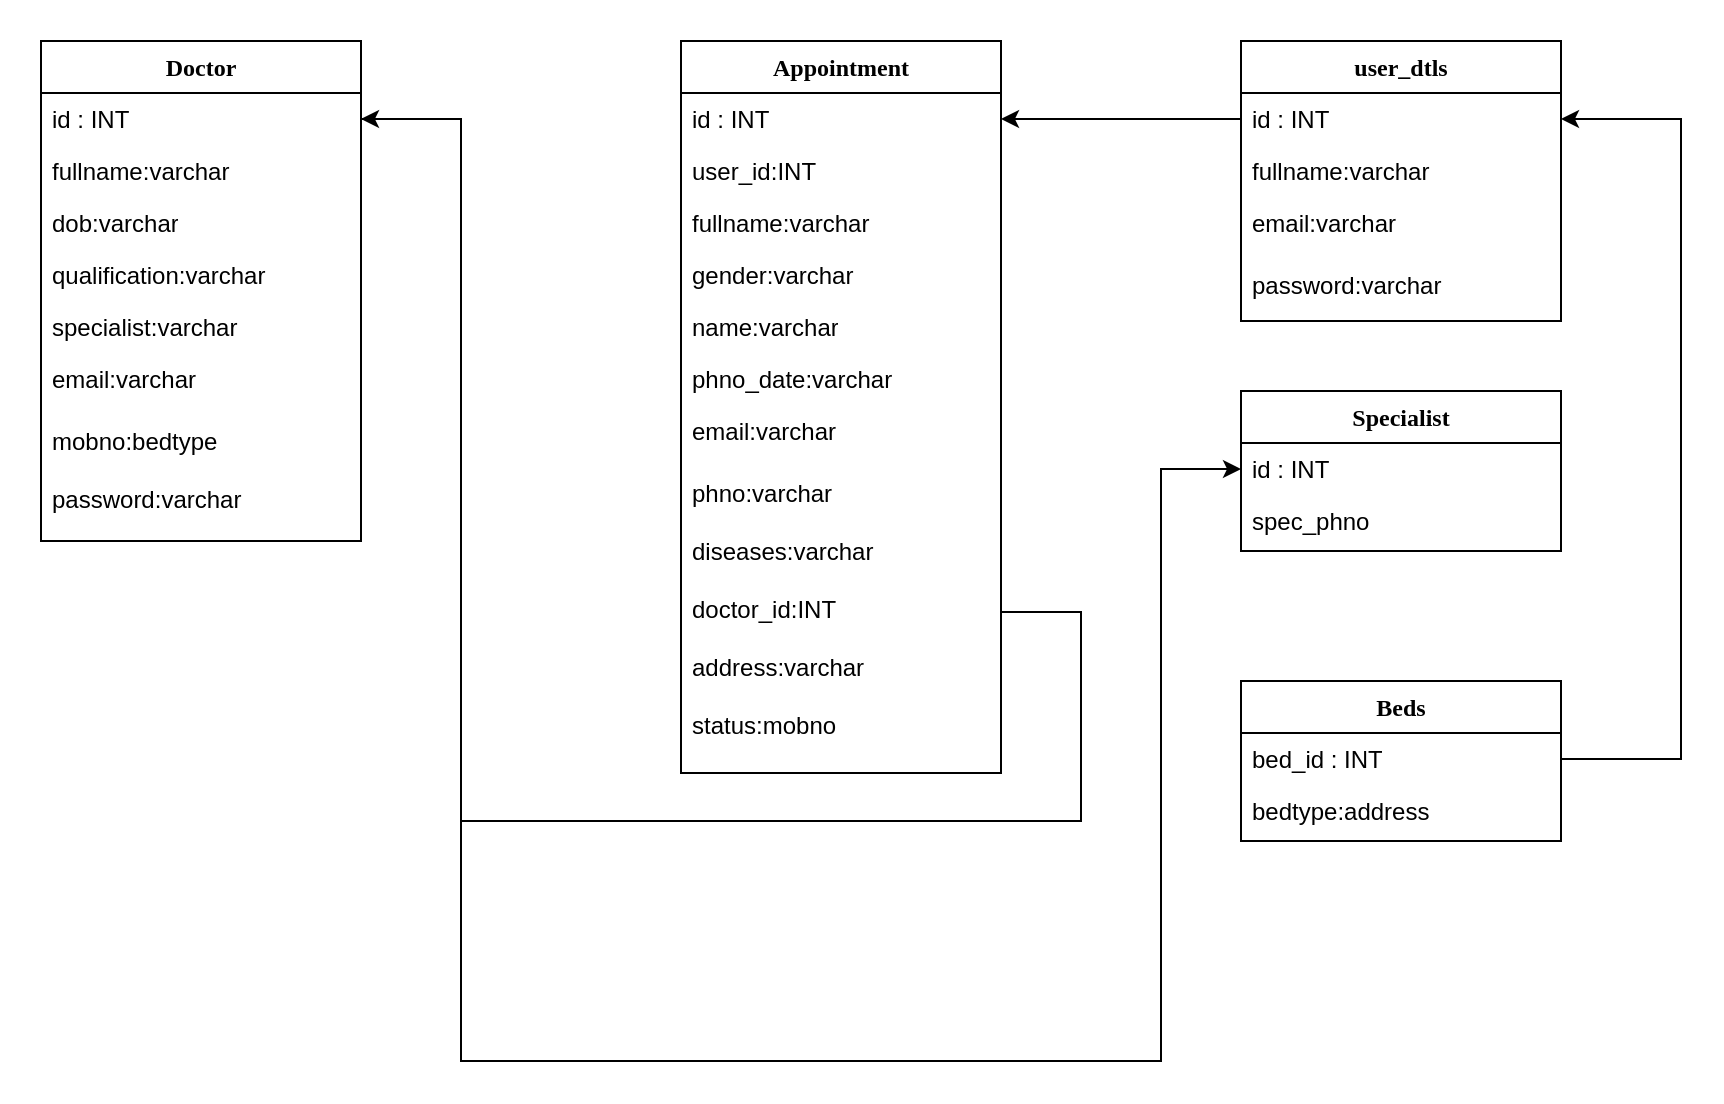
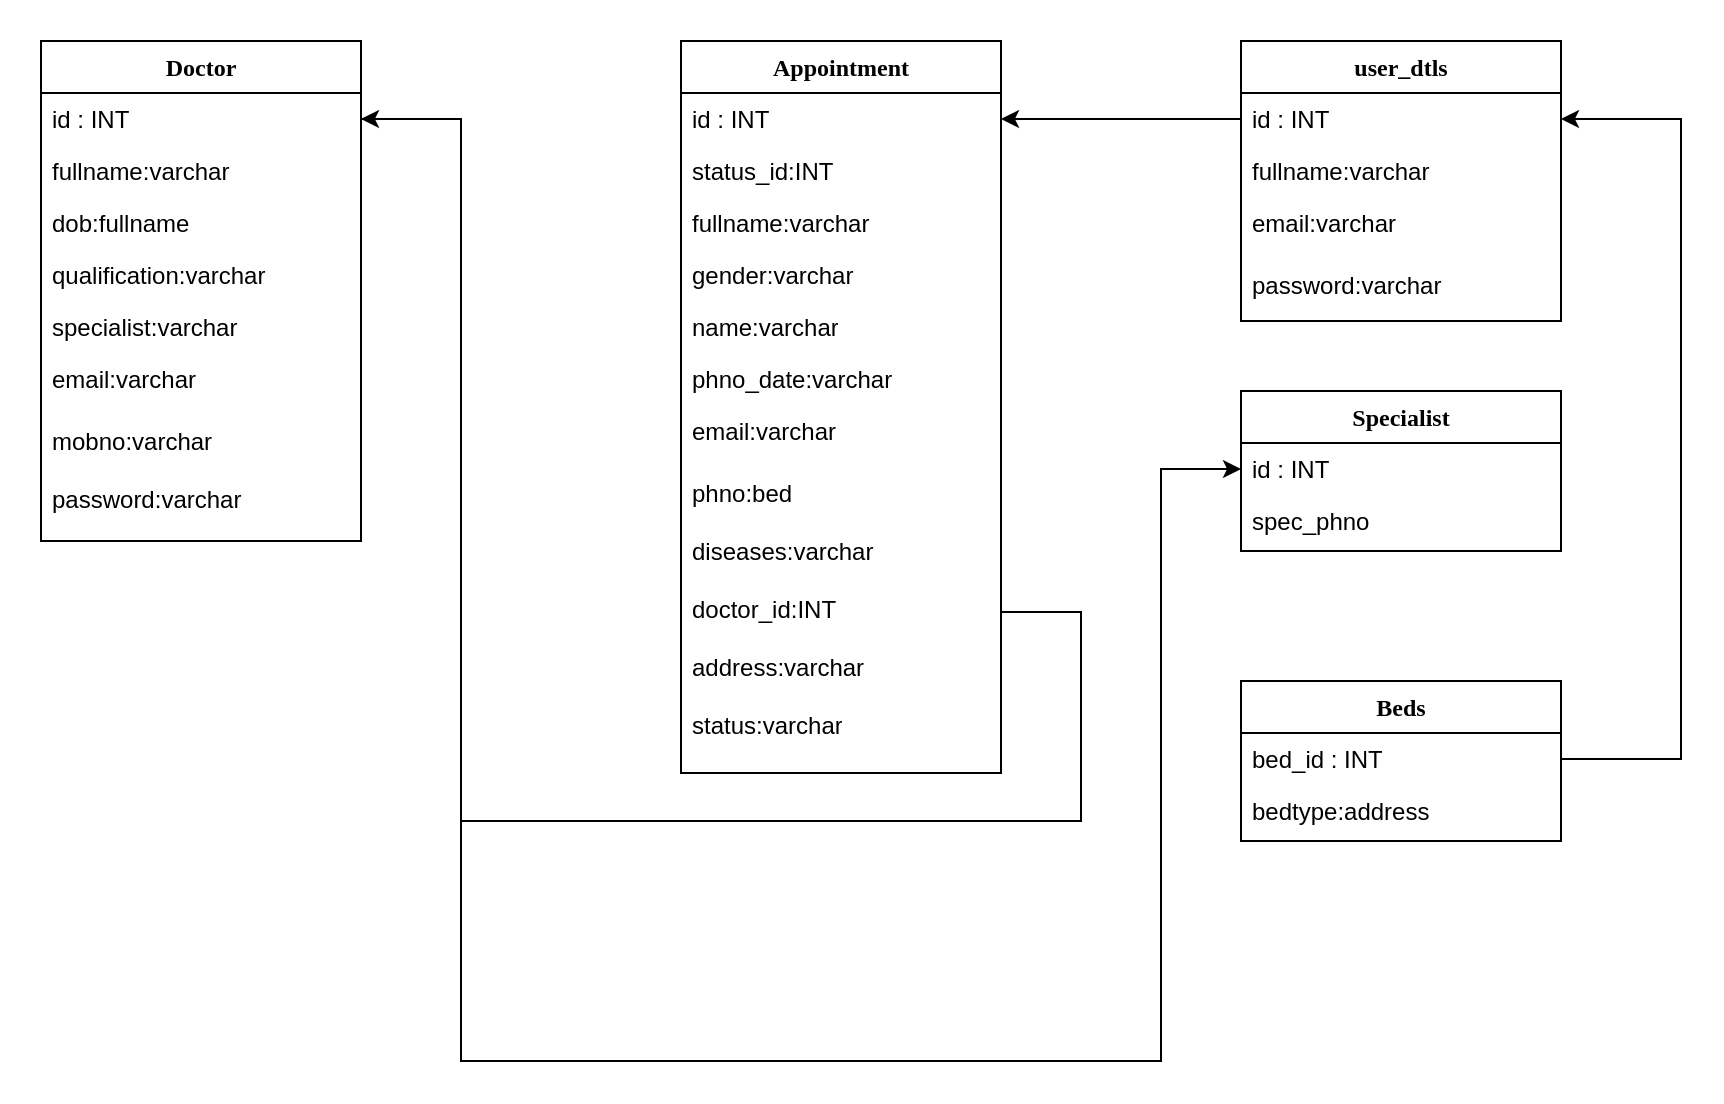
  <mxCell id="0" />
  <mxCell id="1" parent="0" />
  <mxCell id="2" value="Appointment" style="swimlane;html=1;fontStyle=1;align=center;verticalAlign=top;childLayout=stackLayout;horizontal=1;startSize=26;horizontalStack=0;resizeParent=1;resizeLast=0;collapsible=1;marginBottom=0;swimlaneFillColor=#ffffff;rounded=0;shadow=0;comic=0;labelBackgroundColor=none;strokeWidth=1;fillColor=none;fontFamily=Verdana;fontSize=12" parent="1" vertex="1"><mxGeometry x="340" y="20" width="160" height="366" as="geometry" /></mxCell>
  <mxCell id="3" value="id : INT" style="text;html=1;strokeColor=none;fillColor=none;align=left;verticalAlign=top;spacingLeft=4;spacingRight=4;whiteSpace=wrap;overflow=hidden;rotatable=0;points=[[0,0.5],[1,0.5]];portConstraint=eastwest;" parent="2" vertex="1"><mxGeometry y="26" width="160" height="26" as="geometry" /></mxCell>
- <mxCell id="4" value="user_id:INT" style="text;html=1;strokeColor=none;fillColor=none;align=left;verticalAlign=top;spacingLeft=4;spacingRight=4;whiteSpace=wrap;overflow=hidden;rotatable=0;points=[[0,0.5],[1,0.5]];portConstraint=eastwest;" parent="2" vertex="1"><mxGeometry y="52" width="160" height="26" as="geometry" /></mxCell>
+ <mxCell id="4" value="status_id:INT" style="text;html=1;strokeColor=none;fillColor=none;align=left;verticalAlign=top;spacingLeft=4;spacingRight=4;whiteSpace=wrap;overflow=hidden;rotatable=0;points=[[0,0.5],[1,0.5]];portConstraint=eastwest;" parent="2" vertex="1"><mxGeometry y="52" width="160" height="26" as="geometry" /></mxCell>
  <mxCell id="5" value="fullname:varchar" style="text;html=1;strokeColor=none;fillColor=none;align=left;verticalAlign=top;spacingLeft=4;spacingRight=4;whiteSpace=wrap;overflow=hidden;rotatable=0;points=[[0,0.5],[1,0.5]];portConstraint=eastwest;" parent="2" vertex="1"><mxGeometry y="78" width="160" height="26" as="geometry" /></mxCell>
  <mxCell id="6" value="gender:varchar" style="text;html=1;strokeColor=none;fillColor=none;align=left;verticalAlign=top;spacingLeft=4;spacingRight=4;whiteSpace=wrap;overflow=hidden;rotatable=0;points=[[0,0.5],[1,0.5]];portConstraint=eastwest;" parent="2" vertex="1"><mxGeometry y="104" width="160" height="26" as="geometry" /></mxCell>
  <mxCell id="7" value="name:varchar" style="text;html=1;strokeColor=none;fillColor=none;align=left;verticalAlign=top;spacingLeft=4;spacingRight=4;whiteSpace=wrap;overflow=hidden;rotatable=0;points=[[0,0.5],[1,0.5]];portConstraint=eastwest;" parent="2" vertex="1"><mxGeometry y="130" width="160" height="26" as="geometry" /></mxCell>
  <mxCell id="8" value="phno_date:varchar" style="text;html=1;strokeColor=none;fillColor=none;align=left;verticalAlign=top;spacingLeft=4;spacingRight=4;whiteSpace=wrap;overflow=hidden;rotatable=0;points=[[0,0.5],[1,0.5]];portConstraint=eastwest;" vertex="1" parent="2"><mxGeometry y="156" width="160" height="26" as="geometry" /></mxCell>
  <mxCell id="9" value="email:varchar" style="text;html=1;strokeColor=none;fillColor=none;align=left;verticalAlign=top;spacingLeft=4;spacingRight=4;whiteSpace=wrap;overflow=hidden;rotatable=0;points=[[0,0.5],[1,0.5]];portConstraint=eastwest;" vertex="1" parent="2"><mxGeometry y="182" width="160" height="31" as="geometry" /></mxCell>
- <mxCell id="10" value="phno:varchar" style="text;html=1;strokeColor=none;fillColor=none;align=left;verticalAlign=top;spacingLeft=4;spacingRight=4;whiteSpace=wrap;overflow=hidden;rotatable=0;points=[[0,0.5],[1,0.5]];portConstraint=eastwest;" vertex="1" parent="2"><mxGeometry y="213" width="160" height="29" as="geometry" /></mxCell>
+ <mxCell id="10" value="phno:bed" style="text;html=1;strokeColor=none;fillColor=none;align=left;verticalAlign=top;spacingLeft=4;spacingRight=4;whiteSpace=wrap;overflow=hidden;rotatable=0;points=[[0,0.5],[1,0.5]];portConstraint=eastwest;" vertex="1" parent="2"><mxGeometry y="213" width="160" height="29" as="geometry" /></mxCell>
  <mxCell id="11" value="diseases:varchar" style="text;html=1;strokeColor=none;fillColor=none;align=left;verticalAlign=top;spacingLeft=4;spacingRight=4;whiteSpace=wrap;overflow=hidden;rotatable=0;points=[[0,0.5],[1,0.5]];portConstraint=eastwest;" vertex="1" parent="2"><mxGeometry y="242" width="160" height="29" as="geometry" /></mxCell>
  <mxCell id="12" value="doctor_id:INT" style="text;html=1;strokeColor=none;fillColor=none;align=left;verticalAlign=top;spacingLeft=4;spacingRight=4;whiteSpace=wrap;overflow=hidden;rotatable=0;points=[[0,0.5],[1,0.5]];portConstraint=eastwest;" vertex="1" parent="2"><mxGeometry y="271" width="160" height="29" as="geometry" /></mxCell>
  <mxCell id="13" value="address:varchar" style="text;html=1;strokeColor=none;fillColor=none;align=left;verticalAlign=top;spacingLeft=4;spacingRight=4;whiteSpace=wrap;overflow=hidden;rotatable=0;points=[[0,0.5],[1,0.5]];portConstraint=eastwest;" vertex="1" parent="2"><mxGeometry y="300" width="160" height="29" as="geometry" /></mxCell>
- <mxCell id="14" value="status:mobno" style="text;html=1;strokeColor=none;fillColor=none;align=left;verticalAlign=top;spacingLeft=4;spacingRight=4;whiteSpace=wrap;overflow=hidden;rotatable=0;points=[[0,0.5],[1,0.5]];portConstraint=eastwest;" vertex="1" parent="2"><mxGeometry y="329" width="160" height="29" as="geometry" /></mxCell>
+ <mxCell id="14" value="status:varchar" style="text;html=1;strokeColor=none;fillColor=none;align=left;verticalAlign=top;spacingLeft=4;spacingRight=4;whiteSpace=wrap;overflow=hidden;rotatable=0;points=[[0,0.5],[1,0.5]];portConstraint=eastwest;" vertex="1" parent="2"><mxGeometry y="329" width="160" height="29" as="geometry" /></mxCell>
  <mxCell id="15" value="Doctor" style="swimlane;html=1;fontStyle=1;align=center;verticalAlign=top;childLayout=stackLayout;horizontal=1;startSize=26;horizontalStack=0;resizeParent=1;resizeLast=0;collapsible=1;marginBottom=0;swimlaneFillColor=#ffffff;rounded=0;shadow=0;comic=0;labelBackgroundColor=none;strokeWidth=1;fillColor=none;fontFamily=Verdana;fontSize=12" vertex="1" parent="1"><mxGeometry x="20" y="20" width="160" height="250" as="geometry" /></mxCell>
  <mxCell id="16" value="id : INT" style="text;html=1;strokeColor=none;fillColor=none;align=left;verticalAlign=top;spacingLeft=4;spacingRight=4;whiteSpace=wrap;overflow=hidden;rotatable=0;points=[[0,0.5],[1,0.5]];portConstraint=eastwest;" vertex="1" parent="15"><mxGeometry y="26" width="160" height="26" as="geometry" /></mxCell>
  <mxCell id="17" value="fullname:varchar" style="text;html=1;strokeColor=none;fillColor=none;align=left;verticalAlign=top;spacingLeft=4;spacingRight=4;whiteSpace=wrap;overflow=hidden;rotatable=0;points=[[0,0.5],[1,0.5]];portConstraint=eastwest;" vertex="1" parent="15"><mxGeometry y="52" width="160" height="26" as="geometry" /></mxCell>
- <mxCell id="18" value="dob:varchar" style="text;html=1;strokeColor=none;fillColor=none;align=left;verticalAlign=top;spacingLeft=4;spacingRight=4;whiteSpace=wrap;overflow=hidden;rotatable=0;points=[[0,0.5],[1,0.5]];portConstraint=eastwest;" vertex="1" parent="15"><mxGeometry y="78" width="160" height="26" as="geometry" /></mxCell>
+ <mxCell id="18" value="dob:fullname" style="text;html=1;strokeColor=none;fillColor=none;align=left;verticalAlign=top;spacingLeft=4;spacingRight=4;whiteSpace=wrap;overflow=hidden;rotatable=0;points=[[0,0.5],[1,0.5]];portConstraint=eastwest;" vertex="1" parent="15"><mxGeometry y="78" width="160" height="26" as="geometry" /></mxCell>
  <mxCell id="19" value="qualification:varchar" style="text;html=1;strokeColor=none;fillColor=none;align=left;verticalAlign=top;spacingLeft=4;spacingRight=4;whiteSpace=wrap;overflow=hidden;rotatable=0;points=[[0,0.5],[1,0.5]];portConstraint=eastwest;" vertex="1" parent="15"><mxGeometry y="104" width="160" height="26" as="geometry" /></mxCell>
  <mxCell id="20" value="specialist:varchar" style="text;html=1;strokeColor=none;fillColor=none;align=left;verticalAlign=top;spacingLeft=4;spacingRight=4;whiteSpace=wrap;overflow=hidden;rotatable=0;points=[[0,0.5],[1,0.5]];portConstraint=eastwest;" vertex="1" parent="15"><mxGeometry y="130" width="160" height="26" as="geometry" /></mxCell>
  <mxCell id="21" value="email:varchar" style="text;html=1;strokeColor=none;fillColor=none;align=left;verticalAlign=top;spacingLeft=4;spacingRight=4;whiteSpace=wrap;overflow=hidden;rotatable=0;points=[[0,0.5],[1,0.5]];portConstraint=eastwest;" vertex="1" parent="15"><mxGeometry y="156" width="160" height="31" as="geometry" /></mxCell>
- <mxCell id="22" value="mobno:bedtype" style="text;html=1;strokeColor=none;fillColor=none;align=left;verticalAlign=top;spacingLeft=4;spacingRight=4;whiteSpace=wrap;overflow=hidden;rotatable=0;points=[[0,0.5],[1,0.5]];portConstraint=eastwest;" vertex="1" parent="15"><mxGeometry y="187" width="160" height="29" as="geometry" /></mxCell>
+ <mxCell id="22" value="mobno:varchar" style="text;html=1;strokeColor=none;fillColor=none;align=left;verticalAlign=top;spacingLeft=4;spacingRight=4;whiteSpace=wrap;overflow=hidden;rotatable=0;points=[[0,0.5],[1,0.5]];portConstraint=eastwest;" vertex="1" parent="15"><mxGeometry y="187" width="160" height="29" as="geometry" /></mxCell>
  <mxCell id="23" value="password:varchar" style="text;html=1;strokeColor=none;fillColor=none;align=left;verticalAlign=top;spacingLeft=4;spacingRight=4;whiteSpace=wrap;overflow=hidden;rotatable=0;points=[[0,0.5],[1,0.5]];portConstraint=eastwest;" vertex="1" parent="15"><mxGeometry y="216" width="160" height="29" as="geometry" /></mxCell>
  <mxCell id="24" value="Specialist" style="swimlane;html=1;fontStyle=1;align=center;verticalAlign=top;childLayout=stackLayout;horizontal=1;startSize=26;horizontalStack=0;resizeParent=1;resizeLast=0;collapsible=1;marginBottom=0;swimlaneFillColor=#ffffff;rounded=0;shadow=0;comic=0;labelBackgroundColor=none;strokeWidth=1;fillColor=none;fontFamily=Verdana;fontSize=12" vertex="1" parent="1"><mxGeometry x="620" y="195" width="160" height="80" as="geometry" /></mxCell>
  <mxCell id="25" value="id : INT" style="text;html=1;strokeColor=none;fillColor=none;align=left;verticalAlign=top;spacingLeft=4;spacingRight=4;whiteSpace=wrap;overflow=hidden;rotatable=0;points=[[0,0.5],[1,0.5]];portConstraint=eastwest;" vertex="1" parent="24"><mxGeometry y="26" width="160" height="26" as="geometry" /></mxCell>
  <mxCell id="26" value="spec_phno" style="text;html=1;strokeColor=none;fillColor=none;align=left;verticalAlign=top;spacingLeft=4;spacingRight=4;whiteSpace=wrap;overflow=hidden;rotatable=0;points=[[0,0.5],[1,0.5]];portConstraint=eastwest;" vertex="1" parent="24"><mxGeometry y="52" width="160" height="26" as="geometry" /></mxCell>
  <mxCell id="27" value="user_dtls" style="swimlane;html=1;fontStyle=1;align=center;verticalAlign=top;childLayout=stackLayout;horizontal=1;startSize=26;horizontalStack=0;resizeParent=1;resizeLast=0;collapsible=1;marginBottom=0;swimlaneFillColor=#ffffff;rounded=0;shadow=0;comic=0;labelBackgroundColor=none;strokeWidth=1;fillColor=none;fontFamily=Verdana;fontSize=12" vertex="1" parent="1"><mxGeometry x="620" y="20" width="160" height="140" as="geometry" /></mxCell>
  <mxCell id="28" value="id : INT" style="text;html=1;strokeColor=none;fillColor=none;align=left;verticalAlign=top;spacingLeft=4;spacingRight=4;whiteSpace=wrap;overflow=hidden;rotatable=0;points=[[0,0.5],[1,0.5]];portConstraint=eastwest;" vertex="1" parent="27"><mxGeometry y="26" width="160" height="26" as="geometry" /></mxCell>
  <mxCell id="29" value="fullname:varchar" style="text;html=1;strokeColor=none;fillColor=none;align=left;verticalAlign=top;spacingLeft=4;spacingRight=4;whiteSpace=wrap;overflow=hidden;rotatable=0;points=[[0,0.5],[1,0.5]];portConstraint=eastwest;" vertex="1" parent="27"><mxGeometry y="52" width="160" height="26" as="geometry" /></mxCell>
  <mxCell id="30" value="email:varchar" style="text;html=1;strokeColor=none;fillColor=none;align=left;verticalAlign=top;spacingLeft=4;spacingRight=4;whiteSpace=wrap;overflow=hidden;rotatable=0;points=[[0,0.5],[1,0.5]];portConstraint=eastwest;" vertex="1" parent="27"><mxGeometry y="78" width="160" height="31" as="geometry" /></mxCell>
  <mxCell id="31" value="password:varchar" style="text;html=1;strokeColor=none;fillColor=none;align=left;verticalAlign=top;spacingLeft=4;spacingRight=4;whiteSpace=wrap;overflow=hidden;rotatable=0;points=[[0,0.5],[1,0.5]];portConstraint=eastwest;" vertex="1" parent="27"><mxGeometry y="109" width="160" height="29" as="geometry" /></mxCell>
  <mxCell id="32" value="Beds" style="swimlane;html=1;fontStyle=1;align=center;verticalAlign=top;childLayout=stackLayout;horizontal=1;startSize=26;horizontalStack=0;resizeParent=1;resizeLast=0;collapsible=1;marginBottom=0;swimlaneFillColor=#ffffff;rounded=0;shadow=0;comic=0;labelBackgroundColor=none;strokeWidth=1;fillColor=none;fontFamily=Verdana;fontSize=12" vertex="1" parent="1"><mxGeometry x="620" y="340" width="160" height="80" as="geometry" /></mxCell>
  <mxCell id="33" value="bed_id : INT" style="text;html=1;strokeColor=none;fillColor=none;align=left;verticalAlign=top;spacingLeft=4;spacingRight=4;whiteSpace=wrap;overflow=hidden;rotatable=0;points=[[0,0.5],[1,0.5]];portConstraint=eastwest;" vertex="1" parent="32"><mxGeometry y="26" width="160" height="26" as="geometry" /></mxCell>
  <mxCell id="34" value="bedtype:address" style="text;html=1;strokeColor=none;fillColor=none;align=left;verticalAlign=top;spacingLeft=4;spacingRight=4;whiteSpace=wrap;overflow=hidden;rotatable=0;points=[[0,0.5],[1,0.5]];portConstraint=eastwest;" vertex="1" parent="32"><mxGeometry y="52" width="160" height="26" as="geometry" /></mxCell>
  <mxCell id="35" style="edgeStyle=orthogonalEdgeStyle;rounded=0;orthogonalLoop=1;jettySize=auto;html=1;exitX=1;exitY=0.5;exitDx=0;exitDy=0;entryX=1;entryY=0.5;entryDx=0;entryDy=0;" edge="1" parent="1" source="12" target="16"><mxGeometry relative="1" as="geometry"><mxPoint x="230" y="60" as="targetPoint" /><Array as="points"><mxPoint x="540" y="305" /><mxPoint x="540" y="410" /><mxPoint x="230" y="410" /><mxPoint x="230" y="59" /></Array></mxGeometry></mxCell>
  <mxCell id="36" style="edgeStyle=orthogonalEdgeStyle;rounded=0;orthogonalLoop=1;jettySize=auto;html=1;exitX=0;exitY=0.5;exitDx=0;exitDy=0;entryX=1;entryY=0.5;entryDx=0;entryDy=0;" edge="1" parent="1" source="28" target="3"><mxGeometry relative="1" as="geometry" /></mxCell>
  <mxCell id="37" style="edgeStyle=orthogonalEdgeStyle;rounded=0;orthogonalLoop=1;jettySize=auto;html=1;entryX=0;entryY=0.5;entryDx=0;entryDy=0;" edge="1" parent="1" source="16" target="25"><mxGeometry relative="1" as="geometry"><Array as="points"><mxPoint x="230" y="59" /><mxPoint x="230" y="530" /><mxPoint x="580" y="530" /><mxPoint x="580" y="234" /></Array></mxGeometry></mxCell>
  <mxCell id="38" style="edgeStyle=orthogonalEdgeStyle;rounded=0;orthogonalLoop=1;jettySize=auto;html=1;" edge="1" parent="1" source="33" target="28"><mxGeometry relative="1" as="geometry"><mxPoint x="820" y="50" as="targetPoint" /><Array as="points"><mxPoint x="840" y="379" /><mxPoint x="840" y="59" /></Array></mxGeometry></mxCell>
